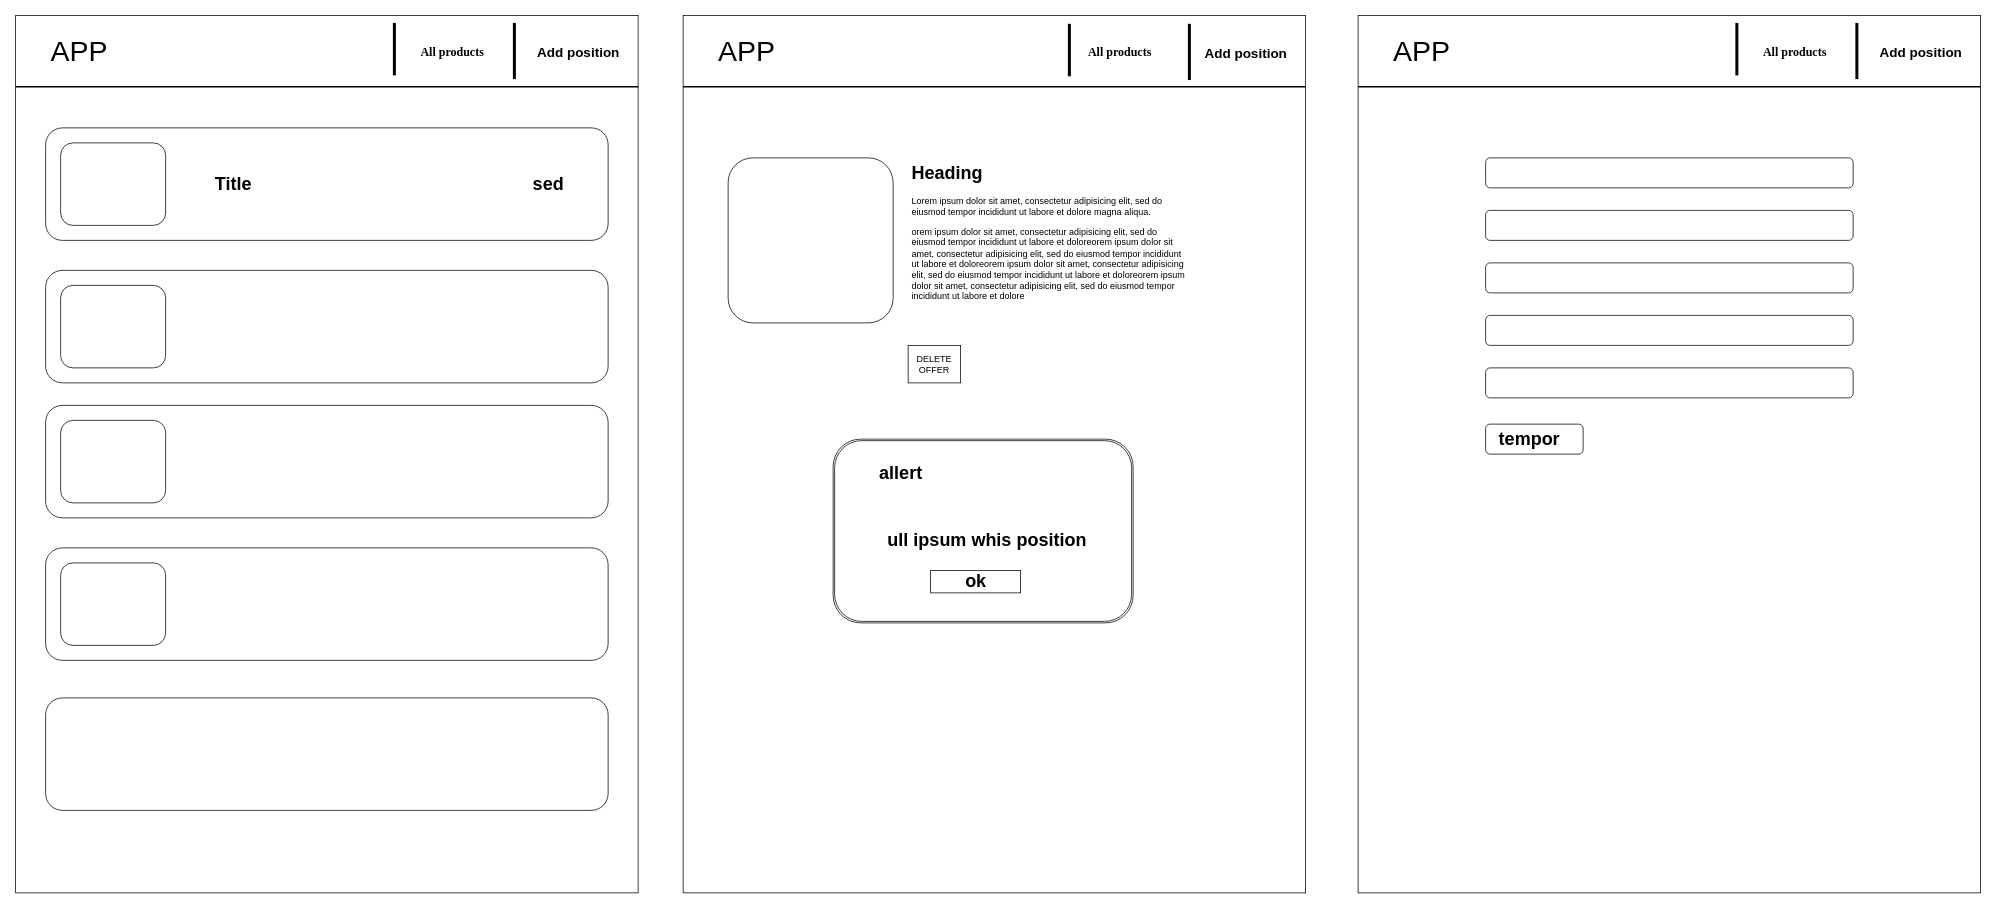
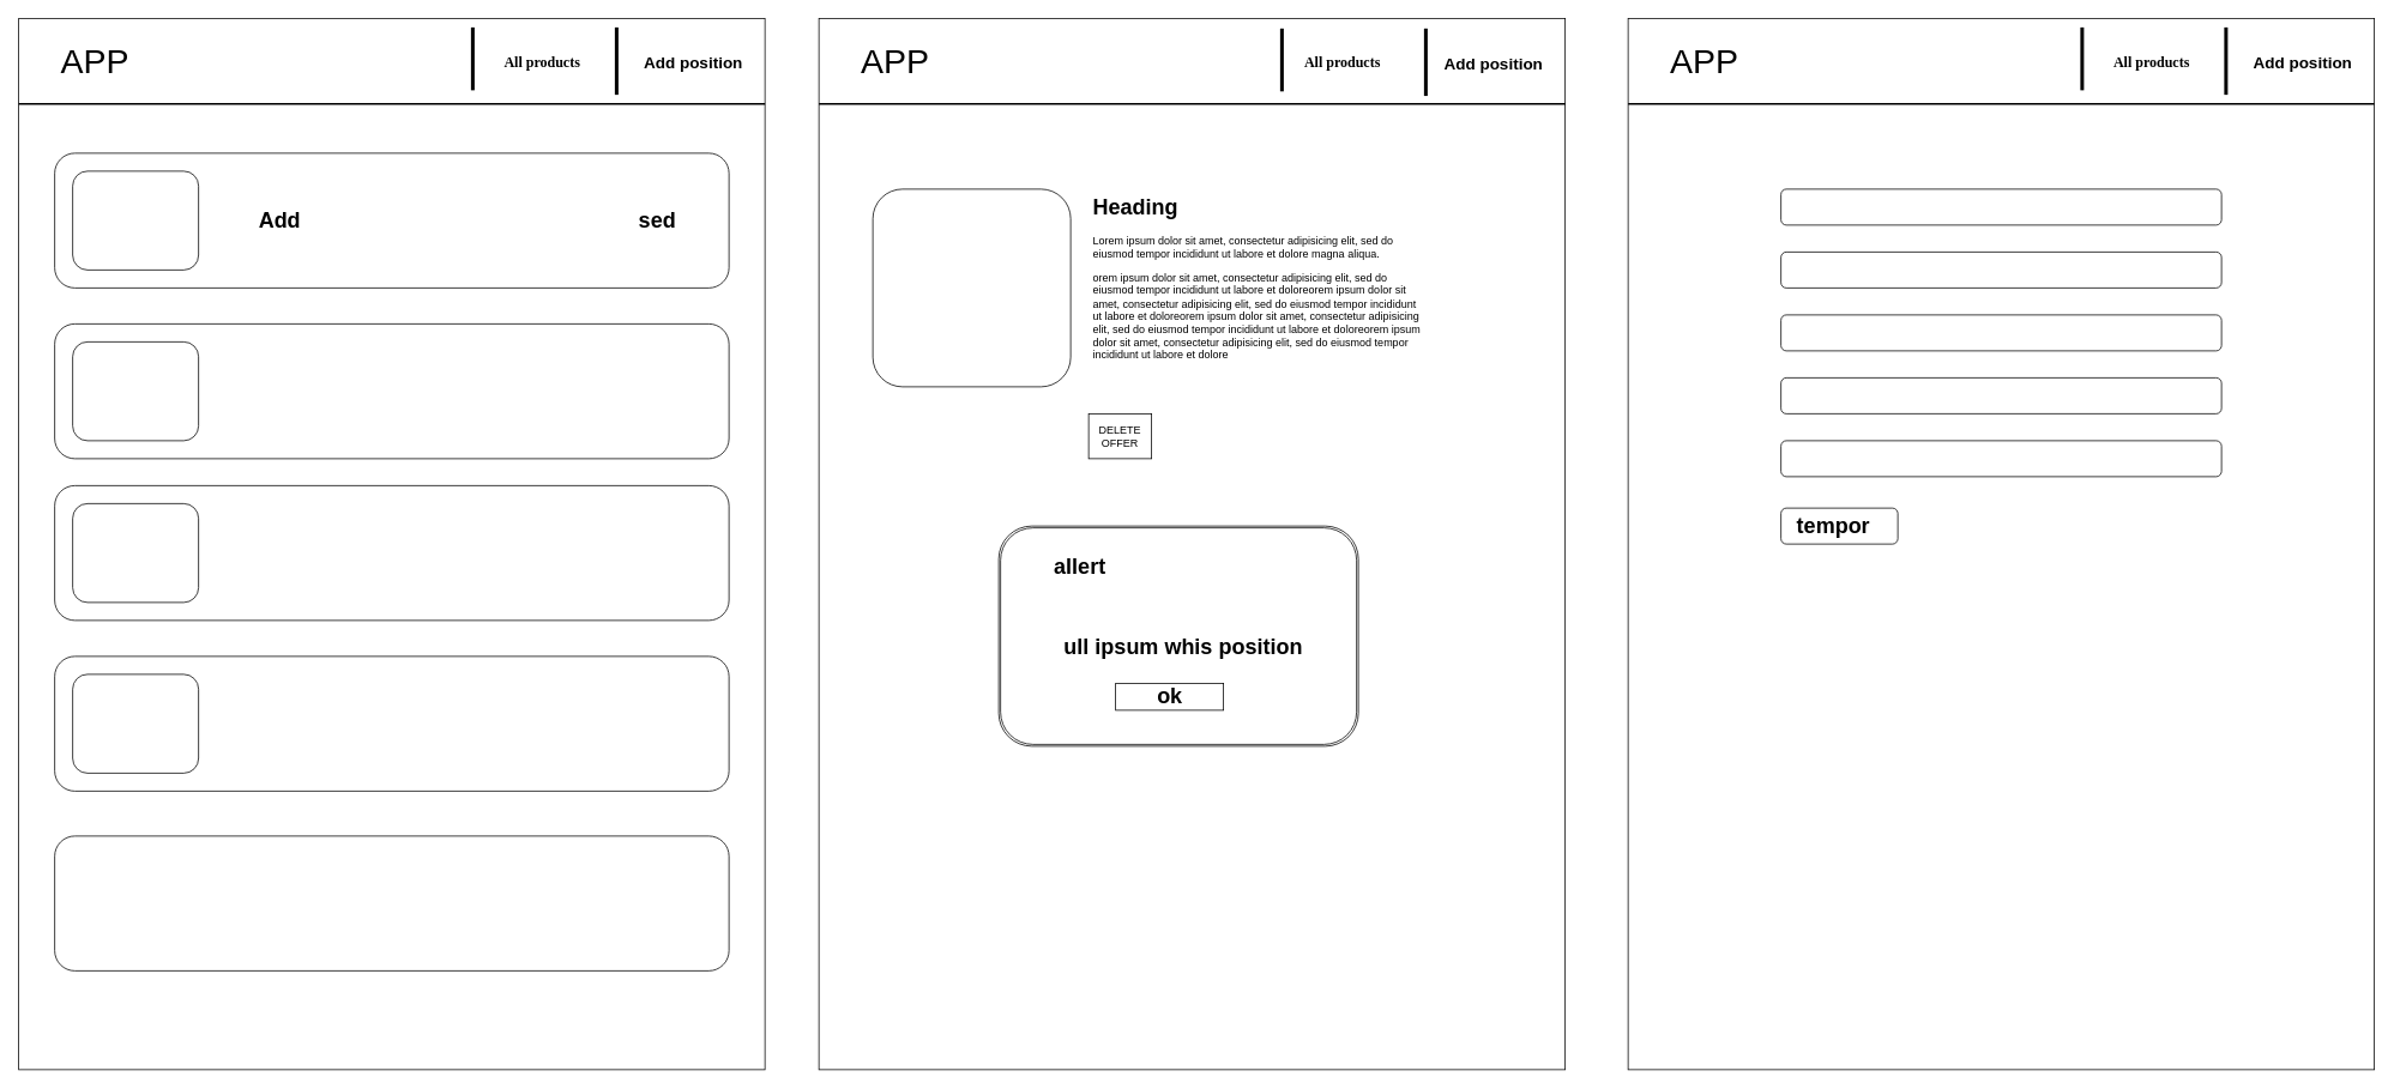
  <mxCell id="0" />
  <mxCell id="1" parent="0" />
  <mxCell id="2" value="" style="rounded=1;whiteSpace=wrap;html=1;" vertex="1" parent="1"><mxGeometry x="950" y="170" width="750" height="150" as="geometry" /></mxCell>
  <mxCell id="3" value="" style="rounded=0;whiteSpace=wrap;html=1;" parent="1" vertex="1"><mxGeometry y="20" width="830" height="1170" as="geometry" x="20" /></mxCell>
  <mxCell id="4" value="" style="line;strokeWidth=2;html=1;" parent="1" vertex="1"><mxGeometry y="110" width="830" height="10" as="geometry" x="20" /></mxCell>
  <mxCell id="5" value="APP" style="text;html=1;strokeColor=none;fillColor=none;align=center;verticalAlign=middle;whiteSpace=wrap;rounded=0;fontSize=38;" parent="1" vertex="1"><mxGeometry x="40" y="37.5" width="130" height="60" as="geometry" /></mxCell>
  <mxCell id="6" value="" style="line;strokeWidth=4;direction=south;html=1;perimeter=backbonePerimeter;points=[];outlineConnect=0;" parent="1" vertex="1"><mxGeometry x="680" y="30" width="10" height="75" as="geometry" /></mxCell>
  <mxCell id="7" value="" style="line;strokeWidth=4;direction=south;html=1;perimeter=backbonePerimeter;points=[];outlineConnect=0;" parent="1" vertex="1"><mxGeometry x="520" y="30" width="10" height="70" as="geometry" /></mxCell>
  <mxCell id="8" value="&lt;ul style=&quot;display: flex; list-style: none; gap: 1rem; font-family: &amp;quot;Times New Roman&amp;quot;; font-size: medium; text-align: start;&quot; class=&quot;nav&quot;&gt;&lt;li&gt;All products&lt;/li&gt;&lt;li&gt;&lt;br&gt;&lt;/li&gt;&lt;/ul&gt;" style="text;strokeColor=none;fillColor=none;html=1;fontSize=24;fontStyle=1;verticalAlign=middle;align=center;" parent="1" vertex="1"><mxGeometry x="540" y="47.5" width="100" height="40" as="geometry" /></mxCell>
  <mxCell id="9" value="Add position" style="text;strokeColor=none;fillColor=none;html=1;fontSize=18;fontStyle=1;verticalAlign=middle;align=center;" parent="1" vertex="1"><mxGeometry x="720" y="50" width="100" height="40" as="geometry" /></mxCell>
  <mxCell id="10" value="" style="rounded=1;whiteSpace=wrap;html=1;" parent="1" vertex="1"><mxGeometry x="60" y="170" width="750" height="150" as="geometry" /></mxCell>
  <mxCell id="11" value="" style="rounded=1;whiteSpace=wrap;html=1;" parent="1" vertex="1"><mxGeometry x="60" y="360" width="750" height="150" as="geometry" /></mxCell>
  <mxCell id="12" value="" style="rounded=1;whiteSpace=wrap;html=1;" parent="1" vertex="1"><mxGeometry x="60" y="540" width="750" height="150" as="geometry" /></mxCell>
  <mxCell id="13" value="" style="rounded=1;whiteSpace=wrap;html=1;" parent="1" vertex="1"><mxGeometry x="60" y="730" width="750" height="150" as="geometry" /></mxCell>
  <mxCell id="14" value="" style="rounded=1;whiteSpace=wrap;html=1;" parent="1" vertex="1"><mxGeometry x="60" y="930" width="750" height="150" as="geometry" /></mxCell>
  <mxCell id="15" value="" style="rounded=1;whiteSpace=wrap;html=1;" parent="1" vertex="1"><mxGeometry x="80" y="190" width="140" height="110" as="geometry" /></mxCell>
  <mxCell id="16" value="" style="rounded=1;whiteSpace=wrap;html=1;" parent="1" vertex="1"><mxGeometry x="80" y="380" width="140" height="110" as="geometry" /></mxCell>
  <mxCell id="17" value="" style="rounded=1;whiteSpace=wrap;html=1;" parent="1" vertex="1"><mxGeometry x="80" y="560" width="140" height="110" as="geometry" /></mxCell>
  <mxCell id="18" value="" style="rounded=1;whiteSpace=wrap;html=1;" parent="1" vertex="1"><mxGeometry x="80" y="750" width="140" height="110" as="geometry" /></mxCell>
- <mxCell id="19" value="Title" style="text;strokeColor=none;fillColor=none;html=1;fontSize=24;fontStyle=1;verticalAlign=middle;align=center;" vertex="1" parent="1"><mxGeometry x="210" y="225" width="200" height="40" as="geometry" /></mxCell>
+ <mxCell id="19" value="Add" style="text;strokeColor=none;fillColor=none;html=1;fontSize=24;fontStyle=1;verticalAlign=middle;align=center;" vertex="1" parent="1"><mxGeometry x="210" y="225" width="200" height="40" as="geometry" /></mxCell>
  <mxCell id="20" value="sed" style="text;strokeColor=none;fillColor=none;html=1;fontSize=24;fontStyle=1;verticalAlign=middle;align=center;" vertex="1" parent="1"><mxGeometry x="630" y="225" width="200" height="40" as="geometry" /></mxCell>
  <mxCell id="21" value="&lt;ul style=&quot;display: flex; list-style: none; gap: 1rem; font-family: &amp;quot;Times New Roman&amp;quot;; font-size: medium; text-align: start;&quot; class=&quot;nav&quot;&gt;&lt;li&gt;All products&lt;/li&gt;&lt;li&gt;&lt;br&gt;&lt;/li&gt;&lt;/ul&gt;" style="text;strokeColor=none;fillColor=none;html=1;fontSize=24;fontStyle=1;verticalAlign=middle;align=center;" vertex="1" parent="1"><mxGeometry x="1430" y="47.5" width="100" height="40" as="geometry" /></mxCell>
  <mxCell id="22" value="" style="line;strokeWidth=4;direction=south;html=1;perimeter=backbonePerimeter;points=[];outlineConnect=0;" vertex="1" parent="1"><mxGeometry x="1570" y="30" width="10" height="75" as="geometry" /></mxCell>
  <mxCell id="23" value="Add position" style="text;strokeColor=none;fillColor=none;html=1;fontSize=18;fontStyle=1;verticalAlign=middle;align=center;" vertex="1" parent="1"><mxGeometry x="1610" y="50" width="100" height="40" as="geometry" /></mxCell>
  <mxCell id="24" value="" style="line;strokeWidth=2;html=1;" vertex="1" parent="1"><mxGeometry x="910" y="110" width="830" height="10" as="geometry" /></mxCell>
  <mxCell id="25" value="" style="rounded=0;whiteSpace=wrap;html=1;" vertex="1" parent="1"><mxGeometry x="910" y="20" width="830" height="1170" as="geometry" /></mxCell>
  <mxCell id="26" value="APP" style="text;html=1;strokeColor=none;fillColor=none;align=center;verticalAlign=middle;whiteSpace=wrap;rounded=0;fontSize=38;" vertex="1" parent="1"><mxGeometry x="930" y="37.5" width="130" height="60" as="geometry" /></mxCell>
  <mxCell id="27" value="&lt;ul style=&quot;display: flex; list-style: none; gap: 1rem; font-family: &amp;quot;Times New Roman&amp;quot;; font-size: medium; text-align: start;&quot; class=&quot;nav&quot;&gt;&lt;li&gt;All products&lt;/li&gt;&lt;li&gt;&lt;br&gt;&lt;/li&gt;&lt;/ul&gt;" style="text;strokeColor=none;fillColor=none;html=1;fontSize=24;fontStyle=1;verticalAlign=middle;align=center;" vertex="1" parent="1"><mxGeometry x="1430" y="48.75" width="100" height="40" as="geometry" /></mxCell>
  <mxCell id="28" value="Add position" style="text;strokeColor=none;fillColor=none;html=1;fontSize=18;fontStyle=1;verticalAlign=middle;align=center;" vertex="1" parent="1"><mxGeometry x="1610" y="51.25" width="100" height="40" as="geometry" /></mxCell>
  <mxCell id="29" value="" style="line;strokeWidth=4;direction=south;html=1;perimeter=backbonePerimeter;points=[];outlineConnect=0;" vertex="1" parent="1"><mxGeometry x="1420" y="31.25" width="10" height="70" as="geometry" /></mxCell>
  <mxCell id="30" value="" style="line;strokeWidth=4;direction=south;html=1;perimeter=backbonePerimeter;points=[];outlineConnect=0;" vertex="1" parent="1"><mxGeometry x="1580" y="31.25" width="10" height="75" as="geometry" /></mxCell>
  <mxCell id="31" value="" style="rounded=1;whiteSpace=wrap;html=1;" vertex="1" parent="1"><mxGeometry x="970" y="210" width="220" height="220" as="geometry" /></mxCell>
  <mxCell id="32" value="&lt;h1&gt;Heading&lt;/h1&gt;&lt;p&gt;Lorem ipsum dolor sit amet, consectetur adipisicing elit, sed do eiusmod tempor incididunt ut labore et dolore magna aliqua.&lt;/p&gt;orem ipsum dolor sit amet, consectetur adipisicing elit, sed do eiusmod tempor incididunt ut labore et doloreorem ipsum dolor sit amet, consectetur adipisicing elit, sed do eiusmod tempor incididunt ut labore et doloreorem ipsum dolor sit amet, consectetur adipisicing elit, sed do eiusmod tempor incididunt ut labore et doloreorem ipsum dolor sit amet, consectetur adipisicing elit, sed do eiusmod tempor incididunt ut labore et dolore" style="text;html=1;strokeColor=none;fillColor=none;spacing=5;spacingTop=-20;whiteSpace=wrap;overflow=hidden;rounded=0;" vertex="1" parent="1"><mxGeometry x="1210" y="210" width="380" height="210" as="geometry" /></mxCell>
  <mxCell id="33" value="" style="line;strokeWidth=2;html=1;" vertex="1" parent="1"><mxGeometry x="910" y="110" width="830" height="10" as="geometry" /></mxCell>
  <mxCell id="34" value="" style="rounded=0;whiteSpace=wrap;html=1;" vertex="1" parent="1"><mxGeometry x="1810" y="20" width="830" height="1170" as="geometry" /></mxCell>
  <mxCell id="35" value="" style="line;strokeWidth=2;html=1;" vertex="1" parent="1"><mxGeometry x="1810" y="110" width="830" height="10" as="geometry" /></mxCell>
  <mxCell id="36" value="APP" style="text;html=1;strokeColor=none;fillColor=none;align=center;verticalAlign=middle;whiteSpace=wrap;rounded=0;fontSize=38;" vertex="1" parent="1"><mxGeometry x="1830" y="37.5" width="130" height="60" as="geometry" /></mxCell>
  <mxCell id="37" value="" style="line;strokeWidth=4;direction=south;html=1;perimeter=backbonePerimeter;points=[];outlineConnect=0;" vertex="1" parent="1"><mxGeometry x="2470" y="30" width="10" height="75" as="geometry" /></mxCell>
  <mxCell id="38" value="" style="line;strokeWidth=4;direction=south;html=1;perimeter=backbonePerimeter;points=[];outlineConnect=0;" vertex="1" parent="1"><mxGeometry x="2310" y="30" width="10" height="70" as="geometry" /></mxCell>
  <mxCell id="39" value="&lt;ul style=&quot;display: flex; list-style: none; gap: 1rem; font-family: &amp;quot;Times New Roman&amp;quot;; font-size: medium; text-align: start;&quot; class=&quot;nav&quot;&gt;&lt;li&gt;All products&lt;/li&gt;&lt;li&gt;&lt;br&gt;&lt;/li&gt;&lt;/ul&gt;" style="text;strokeColor=none;fillColor=none;html=1;fontSize=24;fontStyle=1;verticalAlign=middle;align=center;" vertex="1" parent="1"><mxGeometry x="2330" y="47.5" width="100" height="40" as="geometry" /></mxCell>
  <mxCell id="40" value="Add position" style="text;strokeColor=none;fillColor=none;html=1;fontSize=18;fontStyle=1;verticalAlign=middle;align=center;" vertex="1" parent="1"><mxGeometry x="2510" y="50" width="100" height="40" as="geometry" /></mxCell>
  <mxCell id="41" value="" style="rounded=1;whiteSpace=wrap;html=1;" vertex="1" parent="1"><mxGeometry x="1980" y="210" width="490" height="40" as="geometry" /></mxCell>
  <mxCell id="42" value="" style="rounded=1;whiteSpace=wrap;html=1;" vertex="1" parent="1"><mxGeometry x="1980" y="280" width="490" height="40" as="geometry" /></mxCell>
  <mxCell id="43" value="" style="rounded=1;whiteSpace=wrap;html=1;" vertex="1" parent="1"><mxGeometry x="1980" y="350" width="490" height="40" as="geometry" /></mxCell>
  <mxCell id="44" value="" style="rounded=1;whiteSpace=wrap;html=1;" vertex="1" parent="1"><mxGeometry x="1980" y="420" width="490" height="40" as="geometry" /></mxCell>
  <mxCell id="45" value="" style="rounded=1;whiteSpace=wrap;html=1;" vertex="1" parent="1"><mxGeometry x="1980" y="490" width="490" height="40" as="geometry" /></mxCell>
  <mxCell id="46" value="" style="rounded=1;whiteSpace=wrap;html=1;" vertex="1" parent="1"><mxGeometry x="1980" y="565" width="130" height="40" as="geometry" /></mxCell>
  <mxCell id="47" value="tempor" style="text;strokeColor=none;fillColor=none;html=1;fontSize=24;fontStyle=1;verticalAlign=middle;align=center;" vertex="1" parent="1"><mxGeometry x="1988" y="565" width="100" height="40" as="geometry" /></mxCell>
  <mxCell id="48" value="DELETE OFFER" style="html=1;whiteSpace=wrap;" vertex="1" parent="1"><mxGeometry x="1210" y="460" width="70" height="50" as="geometry" /></mxCell>
  <mxCell id="49" value="" style="shape=ext;double=1;rounded=1;whiteSpace=wrap;html=1;" vertex="1" parent="1"><mxGeometry x="1110" y="585" width="400" height="245" as="geometry" /></mxCell>
  <mxCell id="50" value="allert" style="text;strokeColor=none;fillColor=none;html=1;fontSize=24;fontStyle=1;verticalAlign=middle;align=center;" vertex="1" parent="1"><mxGeometry x="1150" y="610" width="100" height="40" as="geometry" /></mxCell>
  <mxCell id="51" value="ull ipsum whis position" style="text;strokeColor=none;fillColor=none;html=1;fontSize=24;fontStyle=1;verticalAlign=middle;align=center;" vertex="1" parent="1"><mxGeometry x="1150" y="700" width="330" height="40" as="geometry" /></mxCell>
  <mxCell id="52" value="" style="rounded=0;whiteSpace=wrap;html=1;" vertex="1" parent="1"><mxGeometry x="1240" y="760" width="120" height="30" as="geometry" /></mxCell>
  <mxCell id="53" value="ok" style="text;strokeColor=none;fillColor=none;html=1;fontSize=24;fontStyle=1;verticalAlign=middle;align=center;" vertex="1" parent="1"><mxGeometry x="1250" y="755" width="100" height="40" as="geometry" /></mxCell>
